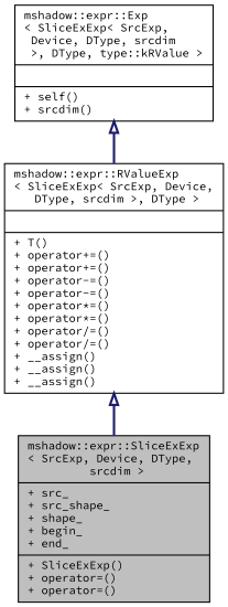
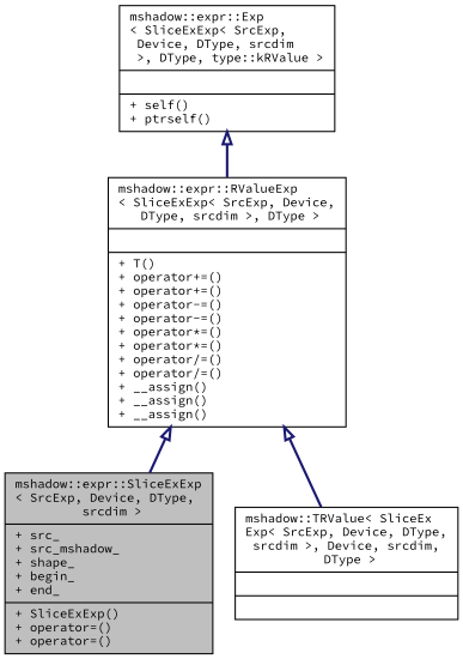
  digraph {
    fontname="Source Code Pro"
    node [color=black fillcolor=white fontname="Source Code Pro" fontsize=10 shape=record style=filled]
    edge [arrowtail=onormal color=midnightblue dir=back fontname="Source Code Pro" fontsize=10 labelfontname=Helvetica labelfontsize=10 style=bold]
-   n1 [fillcolor=grey75 fontcolor=black height=0.2 label="{mshadow::expr::SliceExExp\l\< SrcExp, Device, DType,\l srcdim \>\n|+ src_\l+ src_shape_\l+ shape_\l+ begin_\l+ end_\l|+ SliceExExp()\l+ operator=()\l+ operator=()\l}" width=0.4]
+   n1 [fillcolor=grey75 fontcolor=black height=0.2 label="{mshadow::expr::SliceExExp\l\< SrcExp, Device, DType,\l srcdim \>\n|+ src_\l+ src_mshadow_\l+ shape_\l+ begin_\l+ end_\l|+ SliceExExp()\l+ operator=()\l+ operator=()\l}" width=0.4]
+   n2 [height=0.2 label="{mshadow::TRValue\< SliceEx\lExp\< SrcExp, Device, DType,\l srcdim \>, Device, srcdim,\l DType \>\n||}" width=0.4]
    n3 [height=0.2 label="{mshadow::expr::RValueExp\l\< SliceExExp\< SrcExp, Device,\l DType, srcdim \>, DType \>\n||+ T()\l+ operator+=()\l+ operator+=()\l+ operator-=()\l+ operator-=()\l+ operator*=()\l+ operator*=()\l+ operator/=()\l+ operator/=()\l+ __assign()\l+ __assign()\l+ __assign()\l}" width=0.4]
-   n4 [height=0.2 label="{mshadow::expr::Exp\l\< SliceExExp\< SrcExp,\l Device, DType, srcdim\l \>, DType, type::kRValue \>\n||+ self()\l+ srcdim()\l}" width=0.4]
+   n4 [height=0.2 label="{mshadow::expr::Exp\l\< SliceExExp\< SrcExp,\l Device, DType, srcdim\l \>, DType, type::kRValue \>\n||+ self()\l+ ptrself()\l}" width=0.4]
    n3 -> n1
+   n3 -> n2
    n4 -> n3
  }
